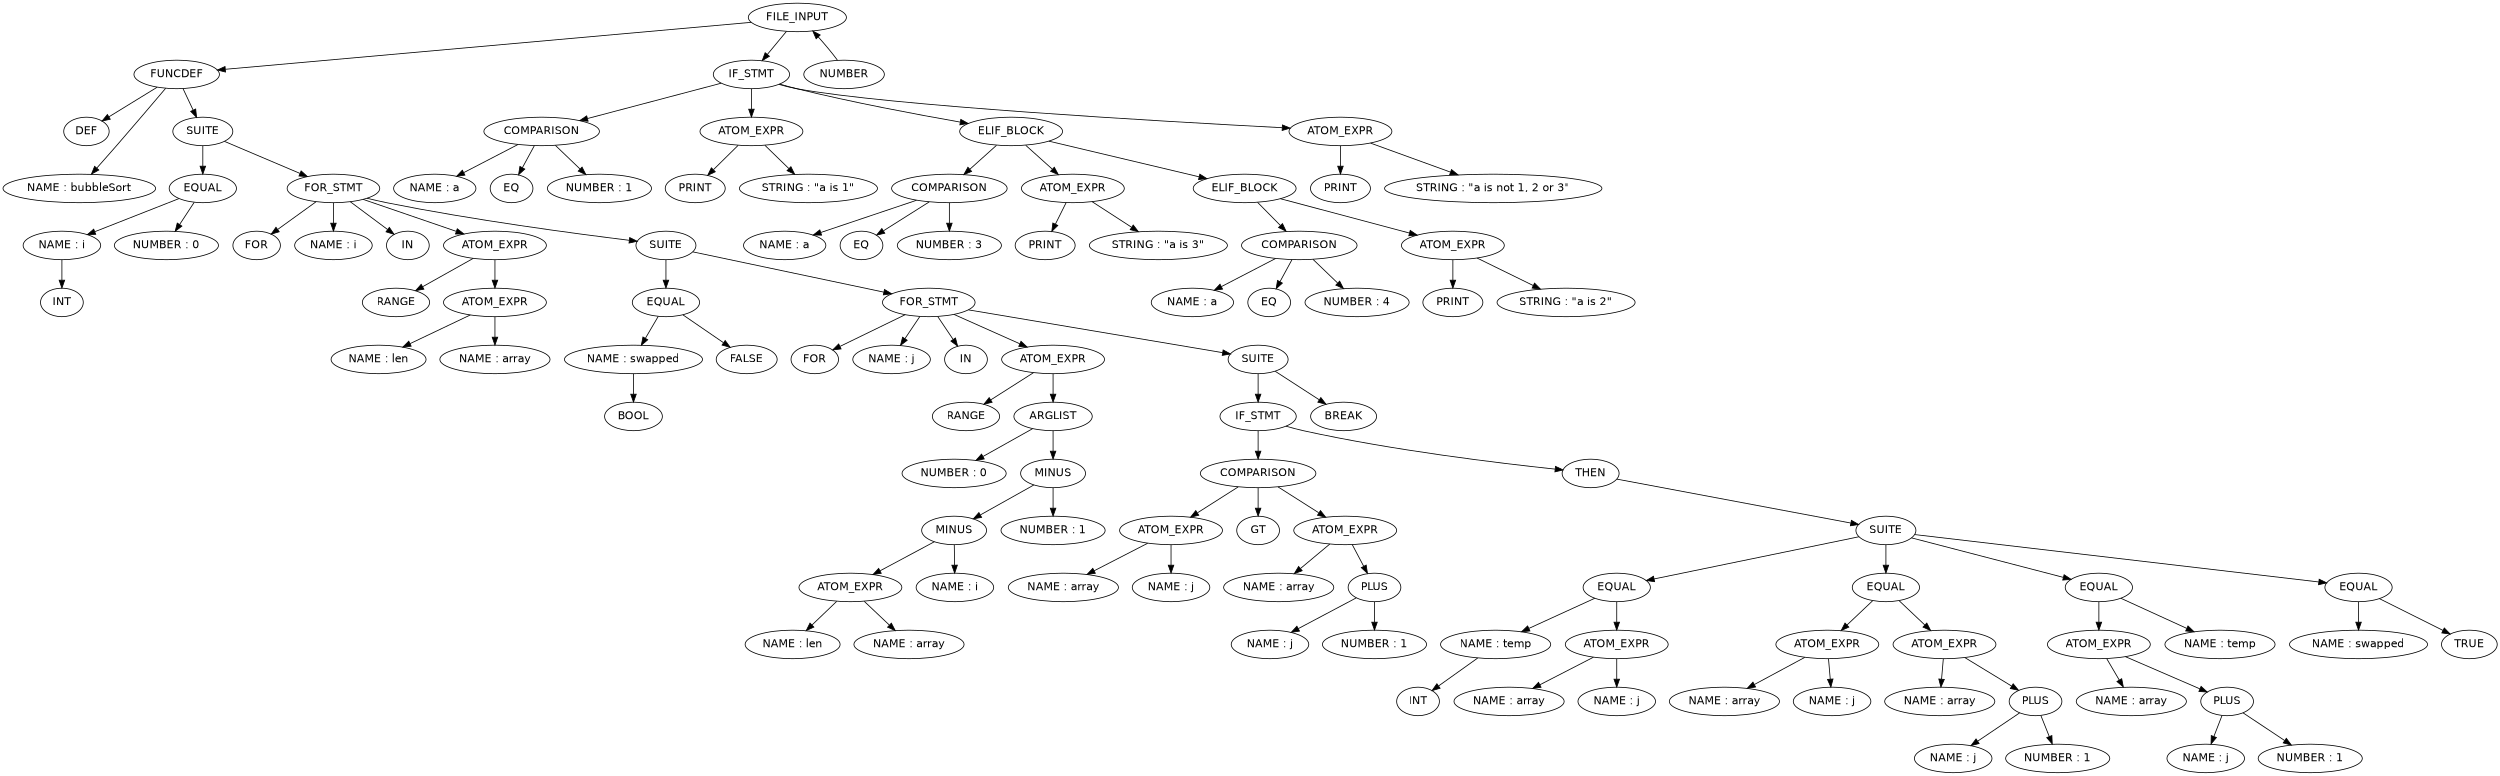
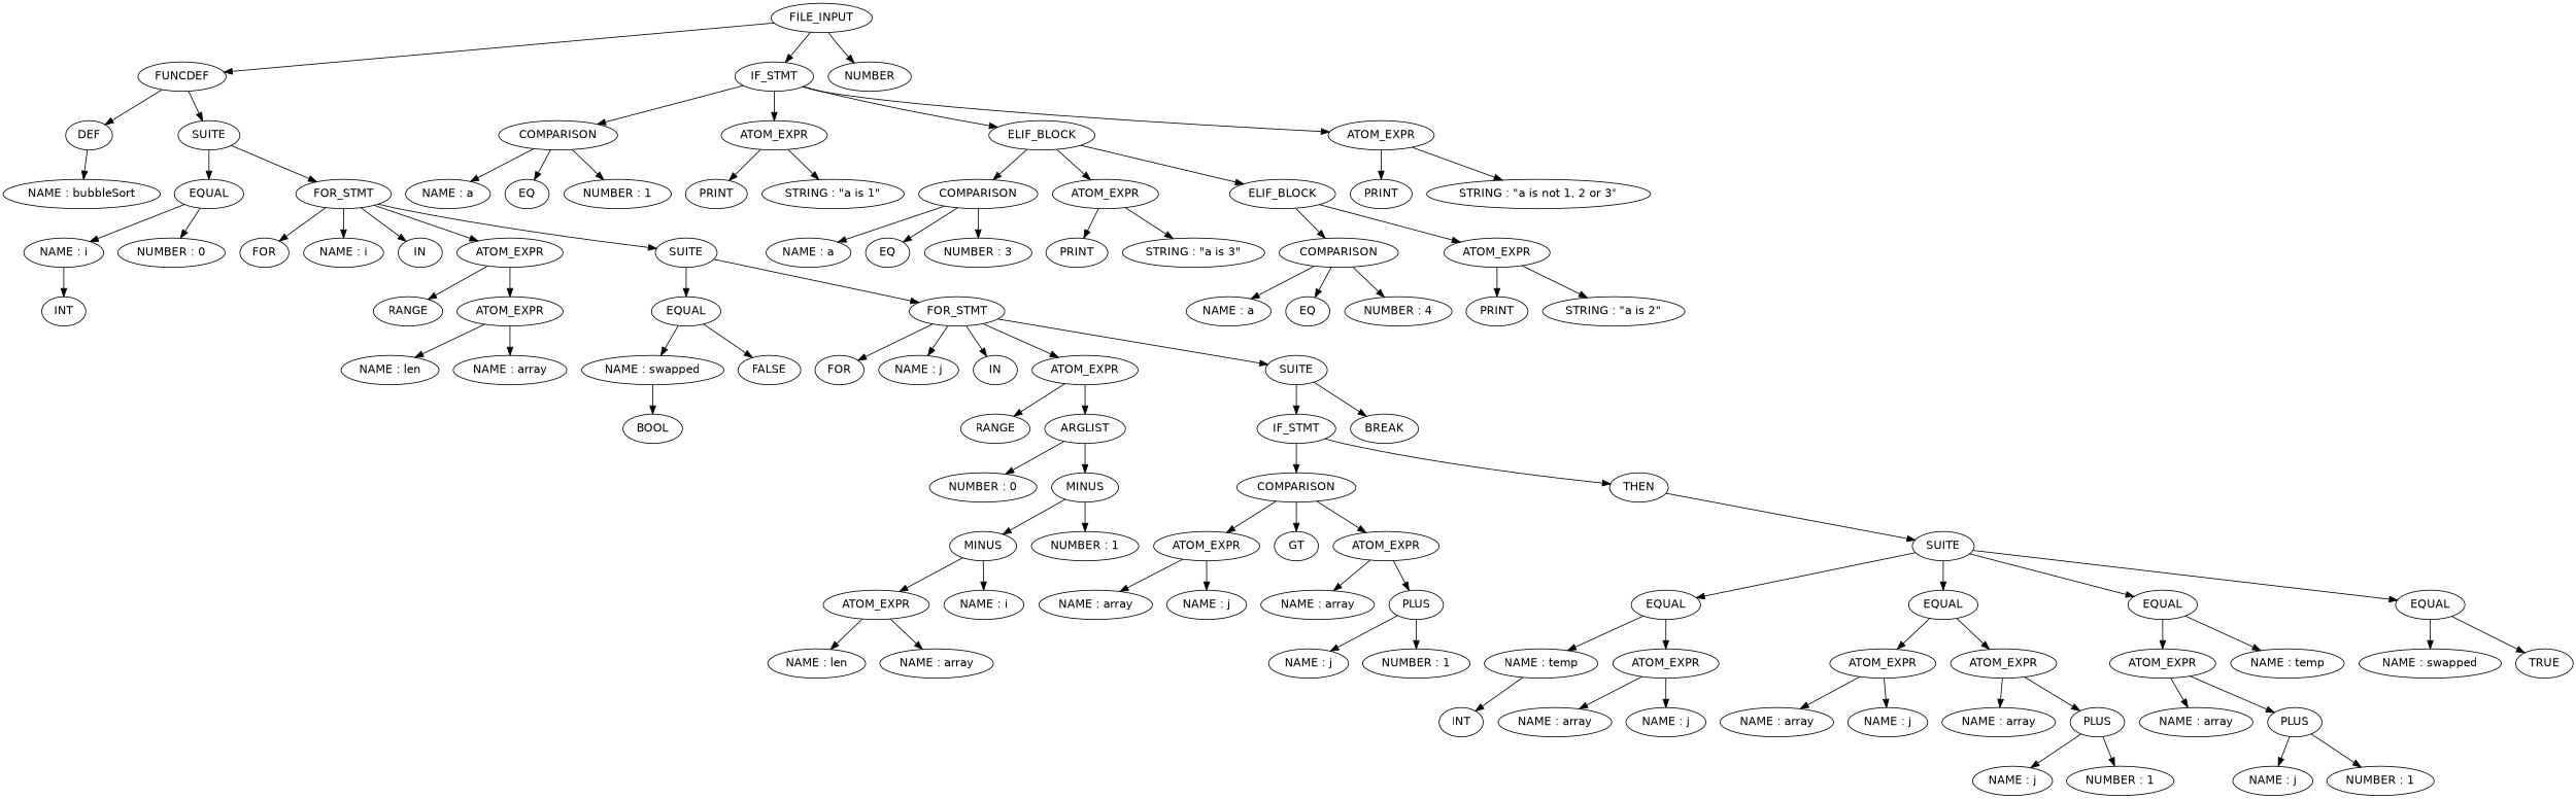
  digraph {
    fontname="DejaVu Sans"
    node [fontname="DejaVu Sans"]
    edge [fontname="DejaVu Sans"]
    n1 [label=FILE_INPUT]
    n2 [label=FUNCDEF]
    n3 [label=IF_STMT]
    n4 [label=NUMBER]
    n5 [label=DEF]
    n6 [label="NAME : bubbleSort"]
    n7 [label=SUITE]
    n8 [label=COMPARISON]
    n9 [label=ATOM_EXPR]
    n10 [label=ELIF_BLOCK]
    n11 [label=ATOM_EXPR]
    n12 [label=EQUAL]
    n13 [label=FOR_STMT]
    n14 [label="NAME : i"]
    n15 [label="NUMBER : 0"]
    n16 [label=FOR]
    n17 [label="NAME : i"]
    n18 [label=IN]
    n19 [label=ATOM_EXPR]
    n20 [label=SUITE]
    n21 [label=INT]
    n22 [label=RANGE]
    n23 [label=ATOM_EXPR]
    n24 [label=EQUAL]
    n25 [label=FOR_STMT]
    n26 [label="NAME : len"]
    n27 [label="NAME : array"]
    n28 [label="NAME : swapped"]
    n29 [label=FALSE]
    n30 [label=FOR]
    n31 [label="NAME : j"]
    n32 [label=IN]
    n33 [label=ATOM_EXPR]
    n34 [label=SUITE]
    n35 [label=BOOL]
    n36 [label=RANGE]
    n37 [label=ARGLIST]
    n38 [label=IF_STMT]
    n39 [label=BREAK]
    n40 [label="NUMBER : 0"]
    n41 [label=MINUS]
    n42 [label=MINUS]
    n43 [label="NUMBER : 1"]
    n44 [label=ATOM_EXPR]
    n45 [label="NAME : i"]
    n46 [label="NAME : len"]
    n47 [label="NAME : array"]
    n48 [label=COMPARISON]
    n49 [label=THEN]
    n50 [label=ATOM_EXPR]
    n51 [label=GT]
    n52 [label=ATOM_EXPR]
    n53 [label=SUITE]
    n54 [label="NAME : array"]
    n55 [label="NAME : j"]
    n56 [label="NAME : array"]
    n57 [label=PLUS]
    n58 [label="NAME : j"]
    n59 [label="NUMBER : 1"]
    n60 [label=EQUAL]
    n61 [label=EQUAL]
    n62 [label=EQUAL]
    n63 [label=EQUAL]
    n64 [label="NAME : temp"]
    n65 [label=ATOM_EXPR]
    n66 [label=ATOM_EXPR]
    n67 [label=ATOM_EXPR]
    n68 [label=ATOM_EXPR]
    n69 [label="NAME : temp"]
    n70 [label="NAME : swapped"]
    n71 [label=TRUE]
    n72 [label=INT]
    n73 [label="NAME : array"]
    n74 [label="NAME : j"]
    n75 [label="NAME : array"]
    n76 [label="NAME : j"]
    n77 [label="NAME : array"]
    n78 [label=PLUS]
    n79 [label="NAME : j"]
    n80 [label="NUMBER : 1"]
    n81 [label="NAME : array"]
    n82 [label=PLUS]
    n83 [label="NAME : j"]
    n84 [label="NUMBER : 1"]
    n85 [label="NAME : a"]
    n86 [label=EQ]
    n87 [label="NUMBER : 1"]
    n88 [label=PRINT]
    n89 [label="STRING : \"a is 1\""]
    n90 [label=COMPARISON]
    n91 [label=ATOM_EXPR]
    n92 [label=ELIF_BLOCK]
    n93 [label=PRINT]
    n94 [label="STRING : \"a is not 1, 2 or 3\""]
    n95 [label="NAME : a"]
    n96 [label=EQ]
    n97 [label="NUMBER : 3"]
    n98 [label=PRINT]
    n99 [label="STRING : \"a is 3\""]
    n100 [label=COMPARISON]
    n101 [label=ATOM_EXPR]
    n102 [label="NAME : a"]
    n103 [label=EQ]
    n104 [label="NUMBER : 4"]
    n105 [label=PRINT]
    n106 [label="STRING : \"a is 2\""]
    n1 -> n2
    n1 -> n3
-   n4 -> n1
+   n1 -> n4
    n2 -> n5
-   n2 -> n6
+   n5 -> n6
    n2 -> n7
    n3 -> n8
    n3 -> n9
    n3 -> n10
    n3 -> n11
    n7 -> n12
    n7 -> n13
    n8 -> n85
    n8 -> n86
    n8 -> n87
    n9 -> n88
    n9 -> n89
    n10 -> n90
    n10 -> n91
    n10 -> n92
    n11 -> n93
    n11 -> n94
    n12 -> n14
    n12 -> n15
    n13 -> n16
    n13 -> n17
    n13 -> n18
    n13 -> n19
    n13 -> n20
    n14 -> n21
    n19 -> n22
    n19 -> n23
    n20 -> n24
    n20 -> n25
    n23 -> n26
    n23 -> n27
    n24 -> n28
    n24 -> n29
    n25 -> n30
    n25 -> n31
    n25 -> n32
    n25 -> n33
    n25 -> n34
    n28 -> n35
    n33 -> n36
    n33 -> n37
    n34 -> n38
    n34 -> n39
    n37 -> n40
    n37 -> n41
    n38 -> n48
    n38 -> n49
    n41 -> n42
    n41 -> n43
    n42 -> n44
    n42 -> n45
    n44 -> n46
    n44 -> n47
    n48 -> n50
    n48 -> n51
    n48 -> n52
    n49 -> n53
    n50 -> n54
    n50 -> n55
    n52 -> n56
    n52 -> n57
    n53 -> n60
    n53 -> n61
    n53 -> n62
    n53 -> n63
    n57 -> n58
    n57 -> n59
    n60 -> n64
    n60 -> n65
    n61 -> n66
    n61 -> n67
    n62 -> n68
    n62 -> n69
    n63 -> n70
    n63 -> n71
    n64 -> n72
    n65 -> n73
    n65 -> n74
    n66 -> n75
    n66 -> n76
    n67 -> n77
    n67 -> n78
    n68 -> n81
    n68 -> n82
    n78 -> n79
    n78 -> n80
    n82 -> n83
    n82 -> n84
    n90 -> n95
    n90 -> n96
    n90 -> n97
    n91 -> n98
    n91 -> n99
    n92 -> n100
    n92 -> n101
    n100 -> n102
    n100 -> n103
    n100 -> n104
    n101 -> n105
    n101 -> n106
  }
